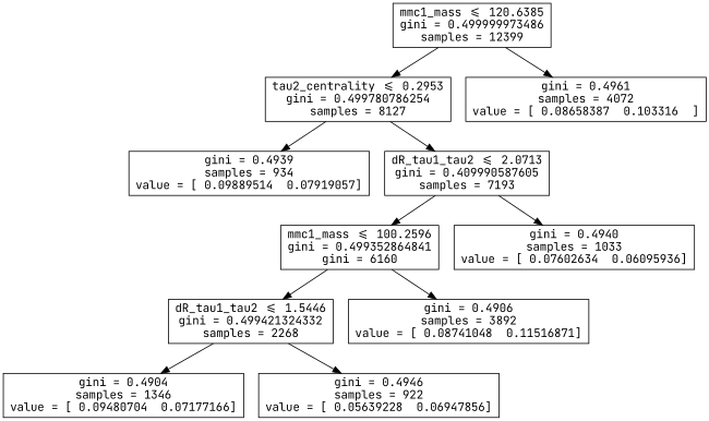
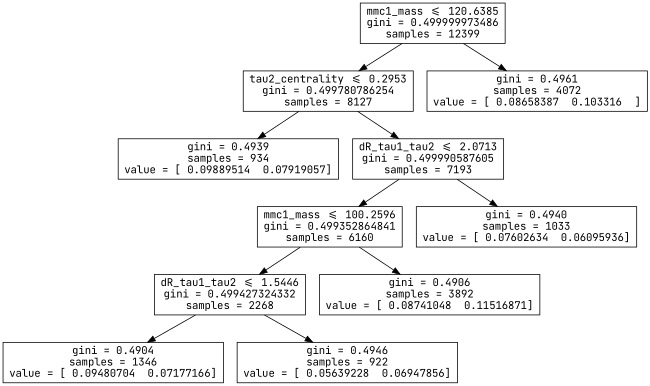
  digraph {
    fontname="JetBrains Mono"
    node [fontname="JetBrains Mono" shape=box]
    edge [fontname="JetBrains Mono"]
    n1 [label="mmc1_mass <= 120.6385\ngini = 0.499999973486\nsamples = 12399"]
    n2 [label="tau2_centrality <= 0.2953\ngini = 0.499780786254\nsamples = 8127"]
    n3 [label="gini = 0.4961\nsamples = 4072\nvalue = [ 0.08658387  0.103316  ]"]
    n4 [label="gini = 0.4939\nsamples = 934\nvalue = [ 0.09889514  0.07919057]"]
-   n5 [label="dR_tau1_tau2 <= 2.0713\ngini = 0.409990587605\nsamples = 7193"]
-   n6 [label="mmc1_mass <= 100.2596\ngini = 0.499352864841\ngini = 6160"]
+   n5 [label="dR_tau1_tau2 <= 2.0713\ngini = 0.499990587605\nsamples = 7193"]
+   n6 [label="mmc1_mass <= 100.2596\ngini = 0.499352864841\nsamples = 6160"]
    n7 [label="gini = 0.4940\nsamples = 1033\nvalue = [ 0.07602634  0.06095936]"]
-   n8 [label="dR_tau1_tau2 <= 1.5446\ngini = 0.499421324332\nsamples = 2268"]
+   n8 [label="dR_tau1_tau2 <= 1.5446\ngini = 0.499427324332\nsamples = 2268"]
    n9 [label="gini = 0.4906\nsamples = 3892\nvalue = [ 0.08741048  0.11516871]"]
    n10 [label="gini = 0.4904\nsamples = 1346\nvalue = [ 0.09480704  0.07177166]"]
    n11 [label="gini = 0.4946\nsamples = 922\nvalue = [ 0.05639228  0.06947856]"]
    n1 -> n2
    n1 -> n3
    n2 -> n4
    n2 -> n5
    n5 -> n6
    n5 -> n7
    n6 -> n8
    n6 -> n9
    n8 -> n10
    n8 -> n11
  }
